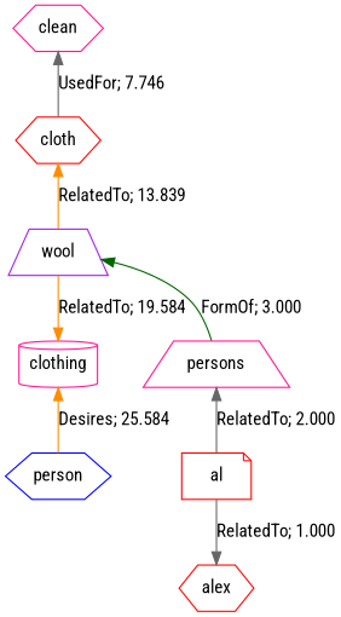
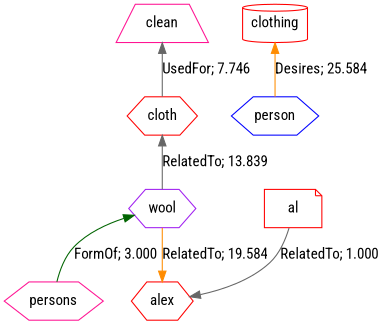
  digraph {
    fontname="Roboto Condensed"
    node [color=deeppink fontname="Roboto Condensed" shape=trapezium]
    edge [color=gray40 dir=back fontname="Roboto Condensed"]
-   n1 [label=clean shape=hexagon]
+   n1 [label=clean]
    n2 [color=red label=cloth shape=hexagon]
-   n3 [color=purple label=wool]
-   n4 [label=clothing shape=cylinder]
-   n5 [label=persons]
+   n3 [color=purple label=wool shape=hexagon]
+   n4 [color=red label=clothing shape=cylinder]
+   n5 [label=persons shape=hexagon]
    n6 [color=blue label=person shape=hexagon]
    n7 [color=red label=al shape=note]
    n8 [color=red label=alex shape=hexagon]
    n1 -> n2 [label="UsedFor; 7.746" weight=7.746]
-   n2 -> n3 [color=darkorange label="RelatedTo; 13.839" weight=13.839]
-   n3 -> n4 [color=darkorange dir=forward label="RelatedTo; 19.584" weight=19.584]
+   n2 -> n3 [label="RelatedTo; 13.839" weight=13.839]
+   n3 -> n8 [color=darkorange dir=forward label="RelatedTo; 19.584" weight=19.584]
    n3 -> n5 [color=darkgreen label="FormOf; 3.000" weight=3.000]
    n4 -> n6 [color=darkorange label="Desires; 25.584" weight=25.584]
-   n5 -> n7 [label="RelatedTo; 2.000" weight=2.000]
    n7 -> n8 [dir=forward label="RelatedTo; 1.000" weight=1.000]
  }
